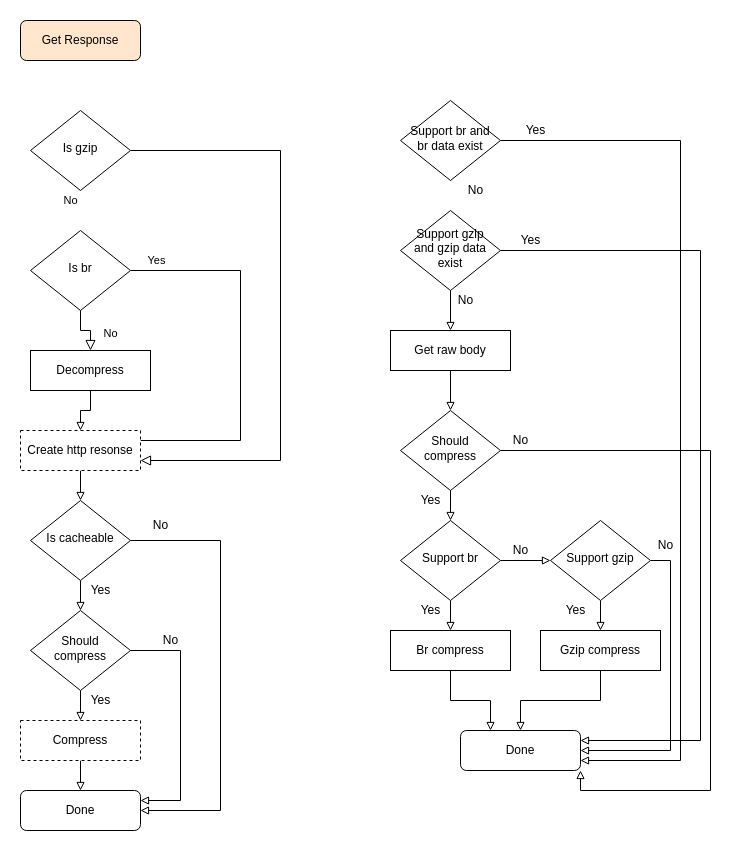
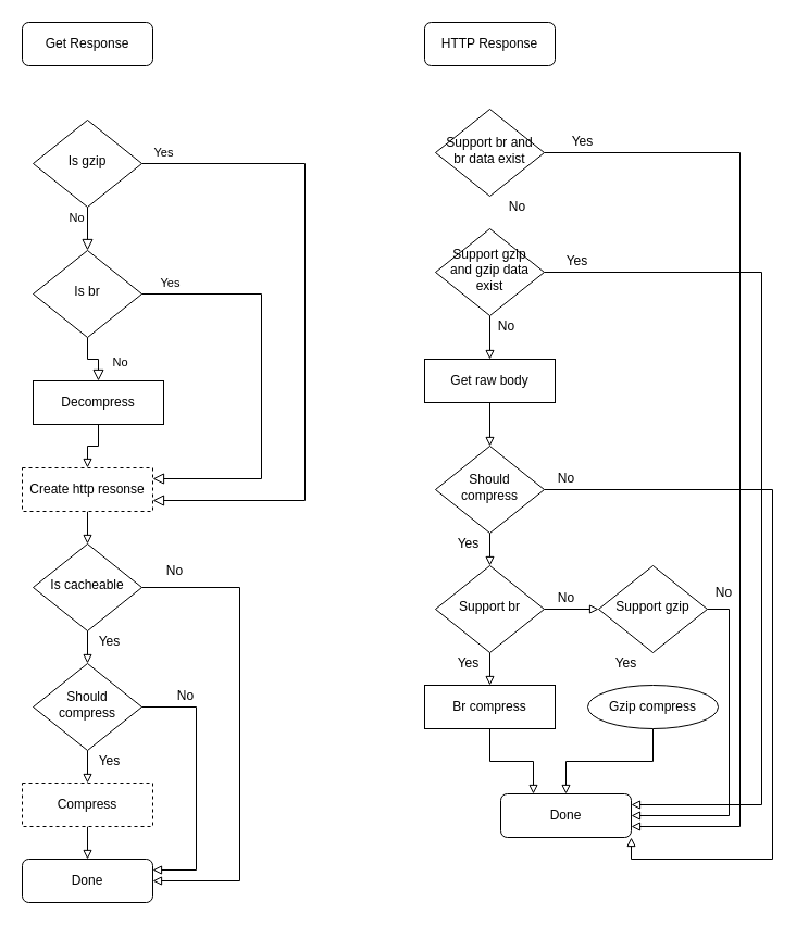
  <mxCell id="0" />
  <mxCell id="1" parent="0" />
- <mxCell id="2" value="Get Response" style="rounded=1;whiteSpace=wrap;html=1;fontSize=12;glass=0;strokeWidth=1;shadow=0;fillColor=#ffe6cc;" parent="1" vertex="1"><mxGeometry x="20" y="20" width="120" height="40" as="geometry" /></mxCell>
+ <mxCell id="2" value="Get Response" style="rounded=1;whiteSpace=wrap;html=1;fontSize=12;glass=0;strokeWidth=1;shadow=0;" parent="1" vertex="1"><mxGeometry x="20" y="20" width="120" height="40" as="geometry" /></mxCell>
+ <mxCell id="3" value="Yes" style="rounded=0;html=1;jettySize=auto;orthogonalLoop=1;fontSize=11;endArrow=block;endFill=0;endSize=8;strokeWidth=1;shadow=0;labelBackgroundColor=none;edgeStyle=orthogonalEdgeStyle;" parent="1" source="5" target="8" edge="1"><mxGeometry x="-1" y="86" relative="1" as="geometry"><mxPoint x="-16" y="-50" as="offset" /></mxGeometry></mxCell>
  <mxCell id="4" value="No" style="edgeStyle=orthogonalEdgeStyle;rounded=0;html=1;jettySize=auto;orthogonalLoop=1;fontSize=11;endArrow=block;endFill=0;endSize=8;strokeWidth=1;shadow=0;labelBackgroundColor=none;entryX=1;entryY=0.75;entryDx=0;entryDy=0;" parent="1" source="5" target="10" edge="1"><mxGeometry x="-1" y="-78" relative="1" as="geometry"><mxPoint x="-60" y="-28" as="offset" /><mxPoint x="220" y="490" as="targetPoint" /><Array as="points"><mxPoint x="280" y="150" /><mxPoint x="280" y="460" /></Array></mxGeometry></mxCell>
  <mxCell id="5" value="Is gzip" style="rhombus;whiteSpace=wrap;html=1;shadow=0;fontFamily=Helvetica;fontSize=12;align=center;strokeWidth=1;spacing=6;spacingTop=-4;" parent="1" vertex="1"><mxGeometry x="30" y="110" width="100" height="80" as="geometry" /></mxCell>
  <mxCell id="6" value="No" style="rounded=0;html=1;jettySize=auto;orthogonalLoop=1;fontSize=11;endArrow=block;endFill=0;endSize=8;strokeWidth=1;shadow=0;labelBackgroundColor=none;edgeStyle=orthogonalEdgeStyle;entryX=0.5;entryY=0;entryDx=0;entryDy=0;" parent="1" source="8" target="12" edge="1"><mxGeometry x="0.333" y="20" relative="1" as="geometry"><mxPoint as="offset" /><mxPoint x="80" y="340" as="targetPoint" /></mxGeometry></mxCell>
- <mxCell id="7" value="Yes" style="edgeStyle=orthogonalEdgeStyle;rounded=0;html=1;jettySize=auto;orthogonalLoop=1;fontSize=11;endArrow=none;endFill=0;endSize=8;strokeWidth=1;shadow=0;labelBackgroundColor=none;entryX=1;entryY=0.25;entryDx=0;entryDy=0;" parent="1" source="8" target="10" edge="1"><mxGeometry x="-0.861" y="10" relative="1" as="geometry"><mxPoint as="offset" /><mxPoint x="180" y="270" as="targetPoint" /><Array as="points"><mxPoint x="240" y="270" /><mxPoint x="240" y="440" /></Array></mxGeometry></mxCell>
+ <mxCell id="7" value="Yes" style="edgeStyle=orthogonalEdgeStyle;rounded=0;html=1;jettySize=auto;orthogonalLoop=1;fontSize=11;endArrow=block;endFill=0;endSize=8;strokeWidth=1;shadow=0;labelBackgroundColor=none;entryX=1;entryY=0.25;entryDx=0;entryDy=0;" parent="1" source="8" target="10" edge="1"><mxGeometry x="-0.861" y="10" relative="1" as="geometry"><mxPoint as="offset" /><mxPoint x="180" y="270" as="targetPoint" /><Array as="points"><mxPoint x="240" y="270" /><mxPoint x="240" y="440" /></Array></mxGeometry></mxCell>
  <mxCell id="8" value="Is br" style="rhombus;whiteSpace=wrap;html=1;shadow=0;fontFamily=Helvetica;fontSize=12;align=center;strokeWidth=1;spacing=6;spacingTop=-4;" parent="1" vertex="1"><mxGeometry x="30" y="230" width="100" height="80" as="geometry" /></mxCell>
  <mxCell id="9" value="" style="edgeStyle=orthogonalEdgeStyle;rounded=0;orthogonalLoop=1;jettySize=auto;html=1;endArrow=block;endFill=0;" edge="1" parent="1" source="10" target="15"><mxGeometry relative="1" as="geometry" /></mxCell>
  <mxCell id="10" value="Create http resonse" style="rounded=0;whiteSpace=wrap;html=1;fontSize=12;glass=0;strokeWidth=1;shadow=0;dashed=1;" parent="1" vertex="1"><mxGeometry x="20" y="430" width="120" height="40" as="geometry" /></mxCell>
  <mxCell id="11" value="" style="edgeStyle=orthogonalEdgeStyle;rounded=0;orthogonalLoop=1;jettySize=auto;html=1;endArrow=block;endFill=0;" edge="1" parent="1" source="12" target="10"><mxGeometry relative="1" as="geometry" /></mxCell>
  <mxCell id="12" value="Decompress" style="rounded=0;whiteSpace=wrap;html=1;fontSize=12;glass=0;strokeWidth=1;shadow=0;" vertex="1" parent="1"><mxGeometry x="30" y="350" width="120" height="40" as="geometry" /></mxCell>
  <mxCell id="13" value="" style="edgeStyle=orthogonalEdgeStyle;rounded=0;orthogonalLoop=1;jettySize=auto;html=1;endArrow=block;endFill=0;" edge="1" parent="1" source="15" target="18"><mxGeometry relative="1" as="geometry" /></mxCell>
  <mxCell id="14" style="edgeStyle=orthogonalEdgeStyle;rounded=0;orthogonalLoop=1;jettySize=auto;html=1;entryX=1;entryY=0.5;entryDx=0;entryDy=0;endArrow=block;endFill=0;" edge="1" parent="1" source="15" target="20"><mxGeometry relative="1" as="geometry"><Array as="points"><mxPoint x="220" y="540" /><mxPoint x="220" y="810" /></Array></mxGeometry></mxCell>
  <mxCell id="15" value="Is cacheable" style="rhombus;whiteSpace=wrap;html=1;shadow=0;fontFamily=Helvetica;fontSize=12;align=center;strokeWidth=1;spacing=6;spacingTop=-4;" vertex="1" parent="1"><mxGeometry x="30" y="500" width="100" height="80" as="geometry" /></mxCell>
  <mxCell id="16" value="" style="edgeStyle=orthogonalEdgeStyle;rounded=0;orthogonalLoop=1;jettySize=auto;html=1;endArrow=block;endFill=0;" edge="1" parent="1" source="18" target="22"><mxGeometry relative="1" as="geometry" /></mxCell>
  <mxCell id="17" style="edgeStyle=orthogonalEdgeStyle;rounded=0;orthogonalLoop=1;jettySize=auto;html=1;entryX=1;entryY=0.25;entryDx=0;entryDy=0;endArrow=block;endFill=0;" edge="1" parent="1" source="18" target="20"><mxGeometry relative="1" as="geometry"><Array as="points"><mxPoint x="180" y="650" /><mxPoint x="180" y="800" /></Array></mxGeometry></mxCell>
  <mxCell id="18" value="Should compress" style="rhombus;whiteSpace=wrap;html=1;shadow=0;fontFamily=Helvetica;fontSize=12;align=center;strokeWidth=1;spacing=6;spacingTop=-4;" vertex="1" parent="1"><mxGeometry x="30" y="610" width="100" height="80" as="geometry" /></mxCell>
  <mxCell id="19" value="Yes" style="text;html=1;align=center;verticalAlign=middle;resizable=0;points=[];autosize=1;" vertex="1" parent="1"><mxGeometry x="80" y="580" width="40" height="20" as="geometry" /></mxCell>
  <mxCell id="20" value="Done" style="rounded=1;whiteSpace=wrap;html=1;fontSize=12;glass=0;strokeWidth=1;shadow=0;" vertex="1" parent="1"><mxGeometry x="20" y="790" width="120" height="40" as="geometry" /></mxCell>
  <mxCell id="21" value="" style="edgeStyle=orthogonalEdgeStyle;rounded=0;orthogonalLoop=1;jettySize=auto;html=1;endArrow=block;endFill=0;" edge="1" parent="1" source="22" target="20"><mxGeometry relative="1" as="geometry" /></mxCell>
  <mxCell id="22" value="Compress" style="rounded=0;whiteSpace=wrap;html=1;fontSize=12;glass=0;strokeWidth=1;shadow=0;dashed=1;" vertex="1" parent="1"><mxGeometry x="20" y="720" width="120" height="40" as="geometry" /></mxCell>
  <mxCell id="23" value="Yes" style="text;html=1;align=center;verticalAlign=middle;resizable=0;points=[];autosize=1;" vertex="1" parent="1"><mxGeometry x="80" y="690" width="40" height="20" as="geometry" /></mxCell>
  <mxCell id="24" value="No" style="text;html=1;align=center;verticalAlign=middle;resizable=0;points=[];autosize=1;" vertex="1" parent="1"><mxGeometry x="145" y="515" width="30" height="20" as="geometry" /></mxCell>
  <mxCell id="25" value="No" style="text;html=1;align=center;verticalAlign=middle;resizable=0;points=[];autosize=1;" vertex="1" parent="1"><mxGeometry x="155" y="630" width="30" height="20" as="geometry" /></mxCell>
+ <mxCell id="26" value="HTTP Response" style="rounded=1;whiteSpace=wrap;html=1;fontSize=12;glass=0;strokeWidth=1;shadow=0;" vertex="1" parent="1"><mxGeometry x="390" y="20" width="120" height="40" as="geometry" /></mxCell>
  <mxCell id="27" style="edgeStyle=orthogonalEdgeStyle;rounded=0;orthogonalLoop=1;jettySize=auto;html=1;exitX=1;exitY=0.5;exitDx=0;exitDy=0;entryX=1;entryY=0.75;entryDx=0;entryDy=0;endArrow=block;endFill=0;" edge="1" parent="1" source="28" target="47"><mxGeometry relative="1" as="geometry"><Array as="points"><mxPoint x="680" y="140" /><mxPoint x="680" y="760" /></Array></mxGeometry></mxCell>
  <mxCell id="28" value="Support br and br data exist" style="rhombus;whiteSpace=wrap;html=1;shadow=0;fontFamily=Helvetica;fontSize=12;align=center;strokeWidth=1;spacing=6;spacingTop=-4;" vertex="1" parent="1"><mxGeometry x="400" y="100" width="100" height="80" as="geometry" /></mxCell>
  <mxCell id="29" style="edgeStyle=orthogonalEdgeStyle;rounded=0;orthogonalLoop=1;jettySize=auto;html=1;entryX=0.5;entryY=0;entryDx=0;entryDy=0;endArrow=block;endFill=0;" edge="1" parent="1" source="31" target="33"><mxGeometry relative="1" as="geometry" /></mxCell>
  <mxCell id="30" style="edgeStyle=orthogonalEdgeStyle;rounded=0;orthogonalLoop=1;jettySize=auto;html=1;exitX=1;exitY=0.5;exitDx=0;exitDy=0;entryX=1;entryY=0.25;entryDx=0;entryDy=0;endArrow=block;endFill=0;" edge="1" parent="1" source="31" target="47"><mxGeometry relative="1" as="geometry"><Array as="points"><mxPoint x="700" y="250" /><mxPoint x="700" y="740" /></Array></mxGeometry></mxCell>
  <mxCell id="31" value="Support gzip and gzip data exist" style="rhombus;whiteSpace=wrap;html=1;shadow=0;fontFamily=Helvetica;fontSize=12;align=center;strokeWidth=1;spacing=6;spacingTop=-4;" vertex="1" parent="1"><mxGeometry x="400" y="210" width="100" height="80" as="geometry" /></mxCell>
  <mxCell id="32" style="edgeStyle=orthogonalEdgeStyle;rounded=0;orthogonalLoop=1;jettySize=auto;html=1;endArrow=block;endFill=0;" edge="1" parent="1" source="33" target="36"><mxGeometry relative="1" as="geometry" /></mxCell>
  <mxCell id="33" value="Get raw body" style="rounded=0;whiteSpace=wrap;html=1;fontSize=12;glass=0;strokeWidth=1;shadow=0;" vertex="1" parent="1"><mxGeometry x="390" y="330" width="120" height="40" as="geometry" /></mxCell>
  <mxCell id="34" value="" style="edgeStyle=orthogonalEdgeStyle;rounded=0;orthogonalLoop=1;jettySize=auto;html=1;endArrow=block;endFill=0;" edge="1" parent="1" source="36" target="39"><mxGeometry relative="1" as="geometry" /></mxCell>
  <mxCell id="35" style="edgeStyle=orthogonalEdgeStyle;rounded=0;orthogonalLoop=1;jettySize=auto;html=1;exitX=1;exitY=0.5;exitDx=0;exitDy=0;entryX=1;entryY=1;entryDx=0;entryDy=0;endArrow=block;endFill=0;" edge="1" parent="1" source="36" target="47"><mxGeometry relative="1" as="geometry"><Array as="points"><mxPoint x="710" y="450" /><mxPoint x="710" y="790" /><mxPoint x="580" y="790" /></Array></mxGeometry></mxCell>
  <mxCell id="36" value="Should compress" style="rhombus;whiteSpace=wrap;html=1;shadow=0;fontFamily=Helvetica;fontSize=12;align=center;strokeWidth=1;spacing=6;spacingTop=-4;" vertex="1" parent="1"><mxGeometry x="400" y="410" width="100" height="80" as="geometry" /></mxCell>
  <mxCell id="37" value="" style="edgeStyle=orthogonalEdgeStyle;rounded=0;orthogonalLoop=1;jettySize=auto;html=1;endArrow=block;endFill=0;" edge="1" parent="1" source="39" target="41"><mxGeometry relative="1" as="geometry" /></mxCell>
  <mxCell id="38" style="edgeStyle=orthogonalEdgeStyle;rounded=0;orthogonalLoop=1;jettySize=auto;html=1;exitX=1;exitY=0.5;exitDx=0;exitDy=0;entryX=0;entryY=0.5;entryDx=0;entryDy=0;endArrow=block;endFill=0;" edge="1" parent="1" source="39" target="46"><mxGeometry relative="1" as="geometry" /></mxCell>
  <mxCell id="39" value="Support br" style="rhombus;whiteSpace=wrap;html=1;shadow=0;fontFamily=Helvetica;fontSize=12;align=center;strokeWidth=1;spacing=6;spacingTop=-4;" vertex="1" parent="1"><mxGeometry x="400" y="520" width="100" height="80" as="geometry" /></mxCell>
  <mxCell id="40" style="edgeStyle=orthogonalEdgeStyle;rounded=0;orthogonalLoop=1;jettySize=auto;html=1;entryX=0.25;entryY=0;entryDx=0;entryDy=0;endArrow=block;endFill=0;" edge="1" parent="1" source="41" target="47"><mxGeometry relative="1" as="geometry" /></mxCell>
  <mxCell id="41" value="Br compress" style="rounded=0;whiteSpace=wrap;html=1;fontSize=12;glass=0;strokeWidth=1;shadow=0;" vertex="1" parent="1"><mxGeometry x="390" y="630" width="120" height="40" as="geometry" /></mxCell>
  <mxCell id="42" style="edgeStyle=orthogonalEdgeStyle;rounded=0;orthogonalLoop=1;jettySize=auto;html=1;entryX=0.5;entryY=0;entryDx=0;entryDy=0;endArrow=block;endFill=0;" edge="1" parent="1" source="43" target="47"><mxGeometry relative="1" as="geometry" /></mxCell>
- <mxCell id="43" value="Gzip compress" style="rounded=0;whiteSpace=wrap;html=1;fontSize=12;glass=0;strokeWidth=1;shadow=0;" vertex="1" parent="1"><mxGeometry x="540" y="630" width="120" height="40" as="geometry" /></mxCell>
+ <mxCell id="43" value="Gzip compress" style="ellipse;whiteSpace=wrap;html=1;fontSize=12;glass=0;strokeWidth=1;shadow=0;" vertex="1" parent="1"><mxGeometry x="540" y="630" width="120" height="40" as="geometry" /></mxCell>
  <mxCell id="44" style="edgeStyle=orthogonalEdgeStyle;rounded=0;orthogonalLoop=1;jettySize=auto;html=1;exitX=1;exitY=0.5;exitDx=0;exitDy=0;entryX=1;entryY=0.5;entryDx=0;entryDy=0;endArrow=block;endFill=0;" edge="1" parent="1" source="46" target="47"><mxGeometry relative="1" as="geometry" /></mxCell>
- <mxCell id="45" style="edgeStyle=orthogonalEdgeStyle;rounded=0;orthogonalLoop=1;jettySize=auto;html=1;entryX=0.5;entryY=0;entryDx=0;entryDy=0;endArrow=block;endFill=0;" edge="1" parent="1" source="46" target="43"><mxGeometry relative="1" as="geometry" /></mxCell>
  <mxCell id="46" value="Support gzip" style="rhombus;whiteSpace=wrap;html=1;shadow=0;fontFamily=Helvetica;fontSize=12;align=center;strokeWidth=1;spacing=6;spacingTop=-4;" vertex="1" parent="1"><mxGeometry x="550" y="520" width="100" height="80" as="geometry" /></mxCell>
  <mxCell id="47" value="Done" style="rounded=1;whiteSpace=wrap;html=1;fontSize=12;glass=0;strokeWidth=1;shadow=0;" vertex="1" parent="1"><mxGeometry x="460" y="730" width="120" height="40" as="geometry" /></mxCell>
  <mxCell id="48" value="No" style="text;html=1;align=center;verticalAlign=middle;resizable=0;points=[];autosize=1;" vertex="1" parent="1"><mxGeometry x="460" y="180" width="30" height="20" as="geometry" /></mxCell>
  <mxCell id="49" value="No" style="text;html=1;align=center;verticalAlign=middle;resizable=0;points=[];autosize=1;" vertex="1" parent="1"><mxGeometry x="450" y="290" width="30" height="20" as="geometry" /></mxCell>
  <mxCell id="50" value="No" style="text;html=1;align=center;verticalAlign=middle;resizable=0;points=[];autosize=1;" vertex="1" parent="1"><mxGeometry x="505" y="430" width="30" height="20" as="geometry" /></mxCell>
  <mxCell id="51" value="No" style="text;html=1;align=center;verticalAlign=middle;resizable=0;points=[];autosize=1;" vertex="1" parent="1"><mxGeometry x="505" y="540" width="30" height="20" as="geometry" /></mxCell>
  <mxCell id="52" value="No" style="text;html=1;align=center;verticalAlign=middle;resizable=0;points=[];autosize=1;" vertex="1" parent="1"><mxGeometry x="650" y="535" width="30" height="20" as="geometry" /></mxCell>
  <mxCell id="53" value="Yes" style="text;html=1;align=center;verticalAlign=middle;resizable=0;points=[];autosize=1;" vertex="1" parent="1"><mxGeometry x="515" y="120" width="40" height="20" as="geometry" /></mxCell>
  <mxCell id="54" value="Yes" style="text;html=1;align=center;verticalAlign=middle;resizable=0;points=[];autosize=1;" vertex="1" parent="1"><mxGeometry x="510" y="230" width="40" height="20" as="geometry" /></mxCell>
  <mxCell id="55" value="Yes" style="text;html=1;align=center;verticalAlign=middle;resizable=0;points=[];autosize=1;" vertex="1" parent="1"><mxGeometry x="410" y="490" width="40" height="20" as="geometry" /></mxCell>
  <mxCell id="56" value="Yes" style="text;html=1;align=center;verticalAlign=middle;resizable=0;points=[];autosize=1;" vertex="1" parent="1"><mxGeometry x="410" y="600" width="40" height="20" as="geometry" /></mxCell>
  <mxCell id="57" value="Yes" style="text;html=1;align=center;verticalAlign=middle;resizable=0;points=[];autosize=1;" vertex="1" parent="1"><mxGeometry x="555" y="600" width="40" height="20" as="geometry" /></mxCell>
